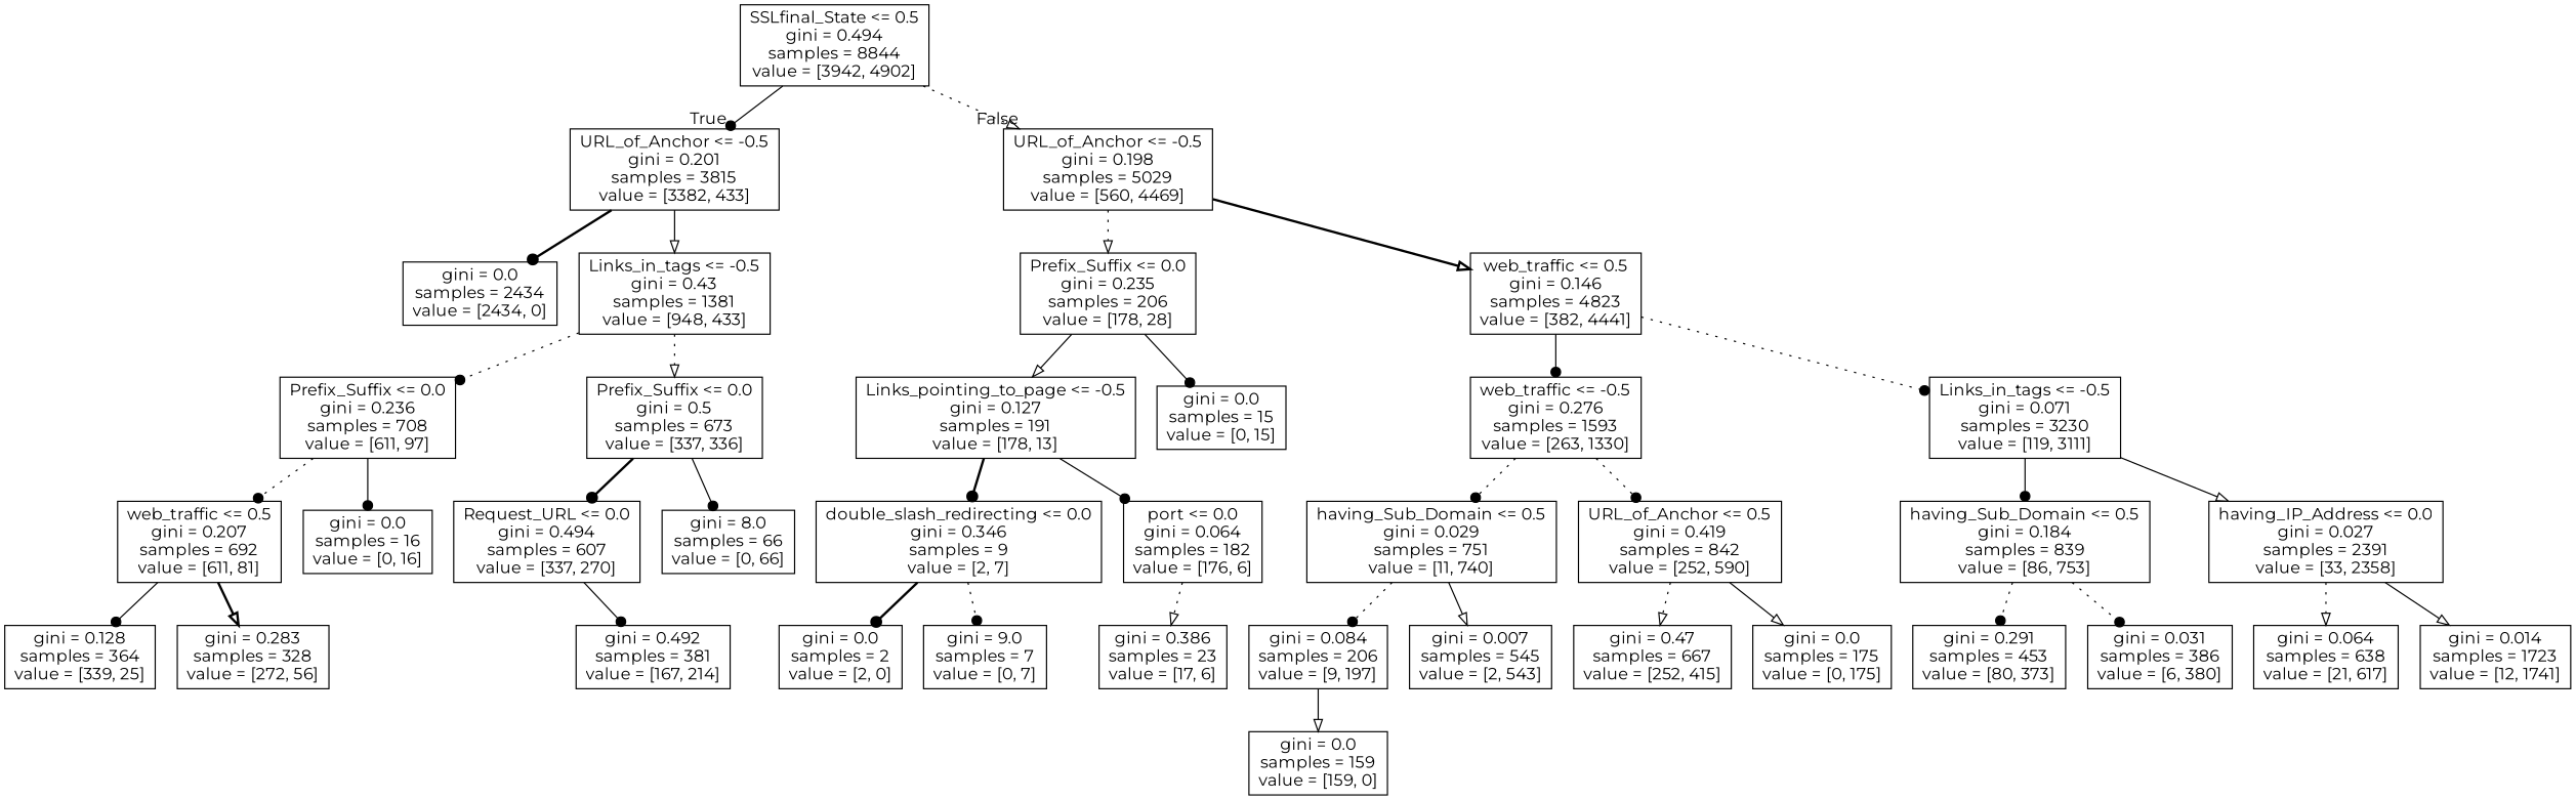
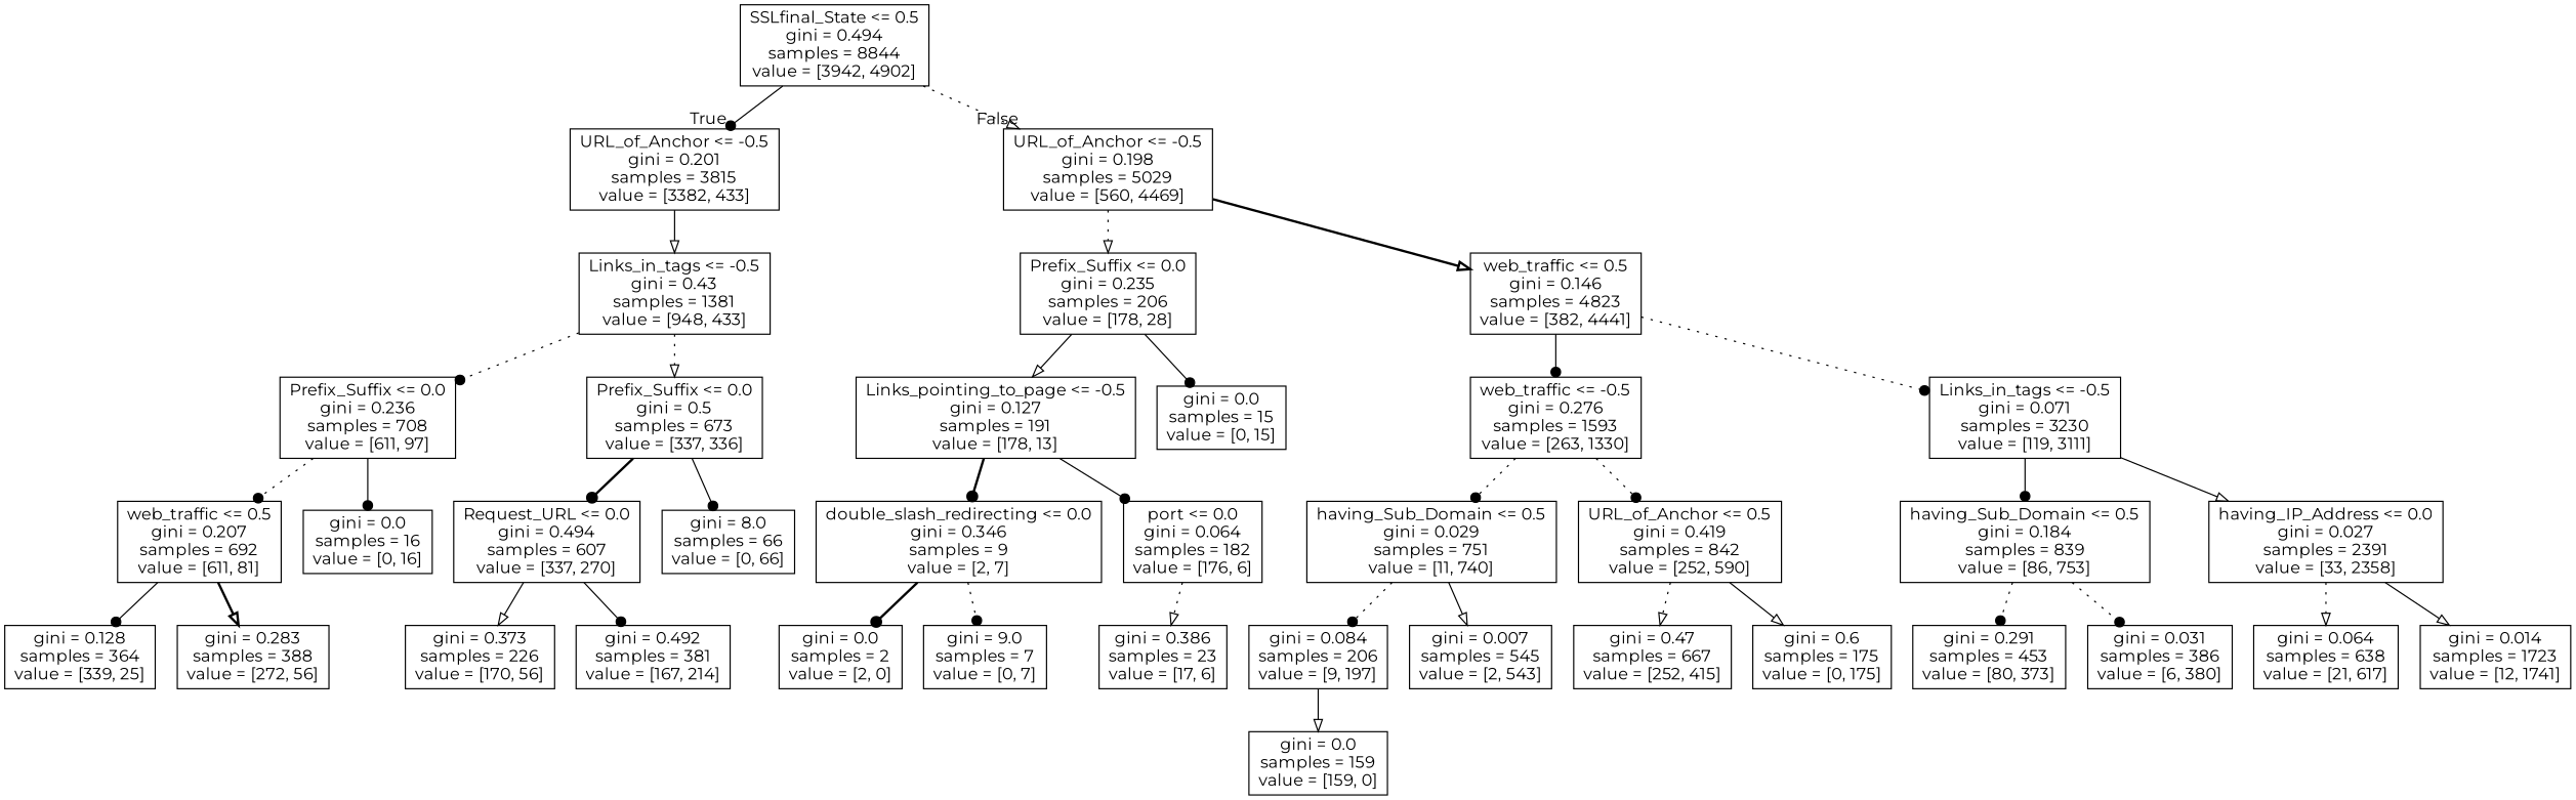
  digraph {
    fontname=Montserrat
    node [fontname=Montserrat shape=box]
    edge [arrowhead=dot fontname=Montserrat style=solid]
    n1 [label="SSLfinal_State <= 0.5\ngini = 0.494\nsamples = 8844\nvalue = [3942, 4902]"]
    n2 [label="URL_of_Anchor <= -0.5\ngini = 0.201\nsamples = 3815\nvalue = [3382, 433]"]
    n3 [label="URL_of_Anchor <= -0.5\ngini = 0.198\nsamples = 5029\nvalue = [560, 4469]"]
-   n4 [label="gini = 0.0\nsamples = 2434\nvalue = [2434, 0]"]
    n5 [label="Links_in_tags <= -0.5\ngini = 0.43\nsamples = 1381\nvalue = [948, 433]"]
    n6 [label="Prefix_Suffix <= 0.0\ngini = 0.235\nsamples = 206\nvalue = [178, 28]"]
    n7 [label="web_traffic <= 0.5\ngini = 0.146\nsamples = 4823\nvalue = [382, 4441]"]
    n8 [label="Prefix_Suffix <= 0.0\ngini = 0.236\nsamples = 708\nvalue = [611, 97]"]
    n9 [label="Prefix_Suffix <= 0.0\ngini = 0.5\nsamples = 673\nvalue = [337, 336]"]
    n10 [label="web_traffic <= 0.5\ngini = 0.207\nsamples = 692\nvalue = [611, 81]"]
    n11 [label="gini = 0.0\nsamples = 16\nvalue = [0, 16]"]
    n12 [label="Request_URL <= 0.0\ngini = 0.494\nsamples = 607\nvalue = [337, 270]"]
    n13 [label="gini = 8.0\nsamples = 66\nvalue = [0, 66]"]
    n14 [label="gini = 0.128\nsamples = 364\nvalue = [339, 25]"]
-   n15 [label="gini = 0.283\nsamples = 328\nvalue = [272, 56]"]
+   n15 [label="gini = 0.283\nsamples = 388\nvalue = [272, 56]"]
+   n16 [label="gini = 0.373\nsamples = 226\nvalue = [170, 56]"]
    n17 [label="gini = 0.492\nsamples = 381\nvalue = [167, 214]"]
    n18 [label="Links_pointing_to_page <= -0.5\ngini = 0.127\nsamples = 191\nvalue = [178, 13]"]
    n19 [label="gini = 0.0\nsamples = 15\nvalue = [0, 15]"]
    n20 [label="web_traffic <= -0.5\ngini = 0.276\nsamples = 1593\nvalue = [263, 1330]"]
    n21 [label="Links_in_tags <= -0.5\ngini = 0.071\nsamples = 3230\nvalue = [119, 3111]"]
    n22 [label="double_slash_redirecting <= 0.0\ngini = 0.346\nsamples = 9\nvalue = [2, 7]"]
    n23 [label="port <= 0.0\ngini = 0.064\nsamples = 182\nvalue = [176, 6]"]
    n24 [label="gini = 0.0\nsamples = 2\nvalue = [2, 0]"]
    n25 [label="gini = 9.0\nsamples = 7\nvalue = [0, 7]"]
    n26 [label="gini = 0.386\nsamples = 23\nvalue = [17, 6]"]
    n27 [label="gini = 0.0\nsamples = 159\nvalue = [159, 0]"]
    n28 [label="having_Sub_Domain <= 0.5\ngini = 0.029\nsamples = 751\nvalue = [11, 740]"]
    n29 [label="URL_of_Anchor <= 0.5\ngini = 0.419\nsamples = 842\nvalue = [252, 590]"]
    n30 [label="having_Sub_Domain <= 0.5\ngini = 0.184\nsamples = 839\nvalue = [86, 753]"]
    n31 [label="having_IP_Address <= 0.0\ngini = 0.027\nsamples = 2391\nvalue = [33, 2358]"]
    n32 [label="gini = 0.084\nsamples = 206\nvalue = [9, 197]"]
    n33 [label="gini = 0.007\nsamples = 545\nvalue = [2, 543]"]
    n34 [label="gini = 0.47\nsamples = 667\nvalue = [252, 415]"]
-   n35 [label="gini = 0.0\nsamples = 175\nvalue = [0, 175]"]
+   n35 [label="gini = 0.6\nsamples = 175\nvalue = [0, 175]"]
    n36 [label="gini = 0.291\nsamples = 453\nvalue = [80, 373]"]
    n37 [label="gini = 0.031\nsamples = 386\nvalue = [6, 380]"]
    n38 [label="gini = 0.064\nsamples = 638\nvalue = [21, 617]"]
    n39 [label="gini = 0.014\nsamples = 1723\nvalue = [12, 1741]"]
    n1 -> n2 [headlabel=True labelangle=45 labeldistance=2.5]
    n1 -> n3 [arrowhead=onormal headlabel=False labelangle=-45 labeldistance=2.5 style=dotted]
-   n2 -> n4 [style=bold]
    n2 -> n5 [arrowhead=onormal]
    n3 -> n6 [arrowhead=onormal style=dotted]
    n3 -> n7 [arrowhead=onormal style=bold]
    n5 -> n8 [style=dotted]
    n5 -> n9 [arrowhead=onormal style=dotted]
    n6 -> n18 [arrowhead=onormal]
    n6 -> n19
    n7 -> n20
    n7 -> n21 [style=dotted]
    n8 -> n10 [style=dotted]
    n8 -> n11
    n9 -> n12 [style=bold]
    n9 -> n13
    n10 -> n14
    n10 -> n15 [arrowhead=onormal style=bold]
+   n12 -> n16 [arrowhead=onormal]
    n12 -> n17
    n18 -> n22 [style=bold]
    n18 -> n23
    n20 -> n28 [style=dotted]
    n20 -> n29 [style=dotted]
    n21 -> n30
    n21 -> n31 [arrowhead=onormal]
    n22 -> n24 [style=bold]
    n22 -> n25 [style=dotted]
    n23 -> n26 [arrowhead=onormal style=dotted]
    n28 -> n32 [style=dotted]
    n28 -> n33 [arrowhead=onormal]
    n29 -> n34 [arrowhead=onormal style=dotted]
    n29 -> n35 [arrowhead=onormal]
    n30 -> n36 [style=dotted]
    n30 -> n37 [style=dotted]
    n31 -> n38 [arrowhead=onormal style=dotted]
    n31 -> n39 [arrowhead=onormal]
    n32 -> n27 [arrowhead=onormal]
  }
